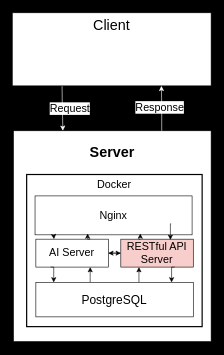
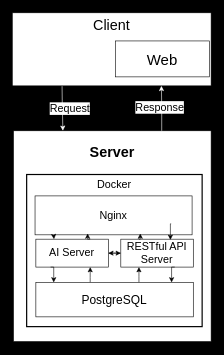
  <mxCell id="0" />
  <mxCell id="1" parent="0" />
  <mxCell id="2" value="&lt;h1 style=&quot;font-size: 24px;&quot;&gt;Server&lt;/h1&gt;" style="rounded=0;whiteSpace=wrap;html=1;align=center;verticalAlign=top;" parent="1" vertex="1"><mxGeometry x="22" y="217" width="330" height="352" as="geometry" /></mxCell>
  <mxCell id="3" value="" style="group" vertex="1" connectable="0" parent="1"><mxGeometry x="44" y="290" width="293" height="254" as="geometry" /></mxCell>
  <mxCell id="4" value="&lt;font style=&quot;font-size: 18px;&quot;&gt;Docker&lt;/font&gt;" style="rounded=0;whiteSpace=wrap;html=1;strokeWidth=2;verticalAlign=top;" vertex="1" parent="3"><mxGeometry width="293" height="254" as="geometry" /></mxCell>
  <mxCell id="5" value="&lt;font style=&quot;font-size: 18px;&quot;&gt;Nginx&lt;/font&gt;" style="rounded=0;whiteSpace=wrap;html=1;" vertex="1" parent="3"><mxGeometry x="14" y="35.73" width="262.21" height="65" as="geometry" /></mxCell>
  <mxCell id="6" style="edgeStyle=orthogonalEdgeStyle;rounded=0;orthogonalLoop=1;jettySize=auto;html=1;exitX=0;exitY=0.5;exitDx=0;exitDy=0;entryX=1;entryY=0.5;entryDx=0;entryDy=0;" edge="1" parent="3" source="7" target="9"><mxGeometry relative="1" as="geometry" /></mxCell>
- <mxCell id="7" value="&lt;font style=&quot;font-size: 18px;&quot;&gt;RESTful API Server&lt;/font&gt;" style="rounded=0;whiteSpace=wrap;html=1;fillColor=#f8cecc;" vertex="1" parent="3"><mxGeometry x="157.224" y="107.969" width="121.002" height="46.606" as="geometry" /></mxCell>
+ <mxCell id="7" value="&lt;font style=&quot;font-size: 18px;&quot;&gt;RESTful API Server&lt;/font&gt;" style="rounded=0;whiteSpace=wrap;html=1;" vertex="1" parent="3"><mxGeometry x="157.224" y="107.969" width="121.002" height="46.606" as="geometry" /></mxCell>
  <mxCell id="8" style="edgeStyle=orthogonalEdgeStyle;rounded=0;orthogonalLoop=1;jettySize=auto;html=1;exitX=1;exitY=0.5;exitDx=0;exitDy=0;entryX=0;entryY=0.5;entryDx=0;entryDy=0;" edge="1" parent="3" source="9" target="7"><mxGeometry relative="1" as="geometry" /></mxCell>
  <mxCell id="9" value="&lt;font style=&quot;font-size: 18px;&quot;&gt;AI Server&lt;/font&gt;" style="rounded=0;whiteSpace=wrap;html=1;" vertex="1" parent="3"><mxGeometry x="15.382" y="107.969" width="121.002" height="46.606" as="geometry" /></mxCell>
  <mxCell id="10" style="edgeStyle=orthogonalEdgeStyle;rounded=0;orthogonalLoop=1;jettySize=auto;html=1;exitX=0.119;exitY=1.033;exitDx=0;exitDy=0;entryX=0.25;entryY=0;entryDx=0;entryDy=0;exitPerimeter=0;" edge="1" parent="3" source="5" target="9"><mxGeometry relative="1" as="geometry" /></mxCell>
  <mxCell id="11" style="edgeStyle=orthogonalEdgeStyle;rounded=0;orthogonalLoop=1;jettySize=auto;html=1;entryX=0.75;entryY=1;entryDx=0;entryDy=0;" edge="1" parent="3" source="13" target="9"><mxGeometry relative="1" as="geometry"><Array as="points"><mxPoint x="106.134" y="171.664" /><mxPoint x="106.134" y="171.664" /></Array></mxGeometry></mxCell>
  <mxCell id="12" style="edgeStyle=orthogonalEdgeStyle;rounded=0;orthogonalLoop=1;jettySize=auto;html=1;entryX=0.25;entryY=1;entryDx=0;entryDy=0;" edge="1" parent="3" source="13" target="7"><mxGeometry relative="1" as="geometry"><Array as="points"><mxPoint x="187.475" y="170.11" /><mxPoint x="187.475" y="170.11" /></Array></mxGeometry></mxCell>
  <mxCell id="13" value="&lt;span style=&quot;font-size: 20px;&quot;&gt;PostgreSQL&lt;/span&gt;" style="rounded=0;whiteSpace=wrap;html=1;" vertex="1" parent="3"><mxGeometry x="15.382" y="180.208" width="262.844" height="57.48" as="geometry" /></mxCell>
  <mxCell id="14" style="edgeStyle=orthogonalEdgeStyle;rounded=0;orthogonalLoop=1;jettySize=auto;html=1;exitX=0.5;exitY=1;exitDx=0;exitDy=0;entryX=0.75;entryY=0;entryDx=0;entryDy=0;" edge="1" parent="3"><mxGeometry relative="1" as="geometry"><mxPoint x="247.205" y="154.575" as="sourcePoint" /><mxPoint x="241.995" y="180.208" as="targetPoint" /></mxGeometry></mxCell>
  <mxCell id="15" style="edgeStyle=orthogonalEdgeStyle;rounded=0;orthogonalLoop=1;jettySize=auto;html=1;exitX=0.75;exitY=0;exitDx=0;exitDy=0;entryX=0.335;entryY=0.967;entryDx=0;entryDy=0;entryPerimeter=0;" edge="1" parent="3" source="9" target="5"><mxGeometry relative="1" as="geometry" /></mxCell>
  <mxCell id="16" style="edgeStyle=orthogonalEdgeStyle;rounded=0;orthogonalLoop=1;jettySize=auto;html=1;exitX=0.5;exitY=1;exitDx=0;exitDy=0;entryX=0.25;entryY=0;entryDx=0;entryDy=0;" edge="1" parent="3"><mxGeometry relative="1" as="geometry"><mxPoint x="40.003" y="154.575" as="sourcePoint" /><mxPoint x="45.213" y="180.208" as="targetPoint" /></mxGeometry></mxCell>
- <mxCell id="17" style="edgeStyle=orthogonalEdgeStyle;rounded=0;orthogonalLoop=1;jettySize=auto;html=1;exitX=0.25;exitY=0;exitDx=0;exitDy=0;entryX=0.67;entryY=0.967;entryDx=0;entryDy=0;entryPerimeter=0;dashed=1;" edge="1" parent="3" source="7" target="5"><mxGeometry relative="1" as="geometry" /></mxCell>
+ <mxCell id="17" style="edgeStyle=orthogonalEdgeStyle;rounded=0;orthogonalLoop=1;jettySize=auto;html=1;exitX=0.25;exitY=0;exitDx=0;exitDy=0;entryX=0.67;entryY=0.967;entryDx=0;entryDy=0;entryPerimeter=0;" edge="1" parent="3" source="7" target="5"><mxGeometry relative="1" as="geometry" /></mxCell>
  <mxCell id="18" style="edgeStyle=orthogonalEdgeStyle;rounded=0;orthogonalLoop=1;jettySize=auto;html=1;exitX=0.75;exitY=1;exitDx=0;exitDy=0;entryX=0.431;entryY=0.026;entryDx=0;entryDy=0;entryPerimeter=0;" edge="1" parent="3"><mxGeometry relative="1" as="geometry"><mxPoint x="241.277" y="82.34" as="sourcePoint" /><mxPoint x="239.996" y="109.181" as="targetPoint" /></mxGeometry></mxCell>
  <mxCell id="19" value="" style="group" vertex="1" connectable="0" parent="1"><mxGeometry x="20" y="20" width="332" height="122" as="geometry" /></mxCell>
  <mxCell id="20" style="edgeStyle=orthogonalEdgeStyle;rounded=0;orthogonalLoop=1;jettySize=auto;html=1;entryX=0.25;entryY=0;entryDx=0;entryDy=0;fontSize=12;labelBackgroundColor=#000000;fontColor=#FFFFFF;strokeColor=#FFFFFF;" edge="1" parent="19" target="2"><mxGeometry relative="1" as="geometry"><mxPoint x="83.126" y="122" as="sourcePoint" /></mxGeometry></mxCell>
  <mxCell id="21" value="&lt;font style=&quot;font-size: 18px;&quot;&gt;Request&lt;/font&gt;" style="edgeLabel;html=1;align=center;verticalAlign=middle;resizable=0;points=[];" vertex="1" connectable="0" parent="20"><mxGeometry x="-0.26" y="-1" relative="1" as="geometry"><mxPoint x="13" y="9" as="offset" /></mxGeometry></mxCell>
  <mxCell id="22" value="&lt;font style=&quot;font-size: 24px;&quot;&gt;Client&lt;/font&gt;" style="rounded=0;whiteSpace=wrap;html=1;verticalAlign=top;align=center;" vertex="1" parent="19"><mxGeometry width="332.0" height="122" as="geometry" /></mxCell>
  <mxCell id="23" style="edgeStyle=orthogonalEdgeStyle;rounded=0;orthogonalLoop=1;jettySize=auto;html=1;exitX=0.75;exitY=0;exitDx=0;exitDy=0;entryX=0.75;entryY=1;entryDx=0;entryDy=0;labelBackgroundColor=#000000;fontColor=#FFFFFF;strokeColor=#FFFFFF;" edge="1" parent="19" source="2" target="22"><mxGeometry relative="1" as="geometry" /></mxCell>
  <mxCell id="24" value="&lt;font style=&quot;font-size: 18px;&quot;&gt;Response&lt;/font&gt;" style="edgeLabel;html=1;align=center;verticalAlign=middle;resizable=0;points=[];" vertex="1" connectable="0" parent="23"><mxGeometry x="-0.129" y="-2" relative="1" as="geometry"><mxPoint x="-6" y="-7" as="offset" /></mxGeometry></mxCell>
+ <mxCell id="25" value="&lt;font style=&quot;font-size: 25px;&quot;&gt;Web&lt;/font&gt;" style="rounded=0;whiteSpace=wrap;html=1;" vertex="1" parent="19"><mxGeometry x="172.046" y="47" width="157.184" height="60" as="geometry" /></mxCell>
